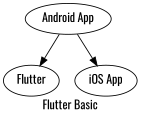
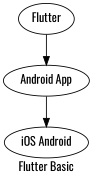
  digraph {
    fontname=Oswald
    label="Flutter Basic"
    node [fontname=Oswald]
    edge [fontname=Oswald]
    Flutter
    "Android App"
-   "iOS App"
-   "Android App" -> Flutter
+   "iOS App" [label="iOS Android"]
+   Flutter -> "Android App"
    "Android App" -> "iOS App"
  }
